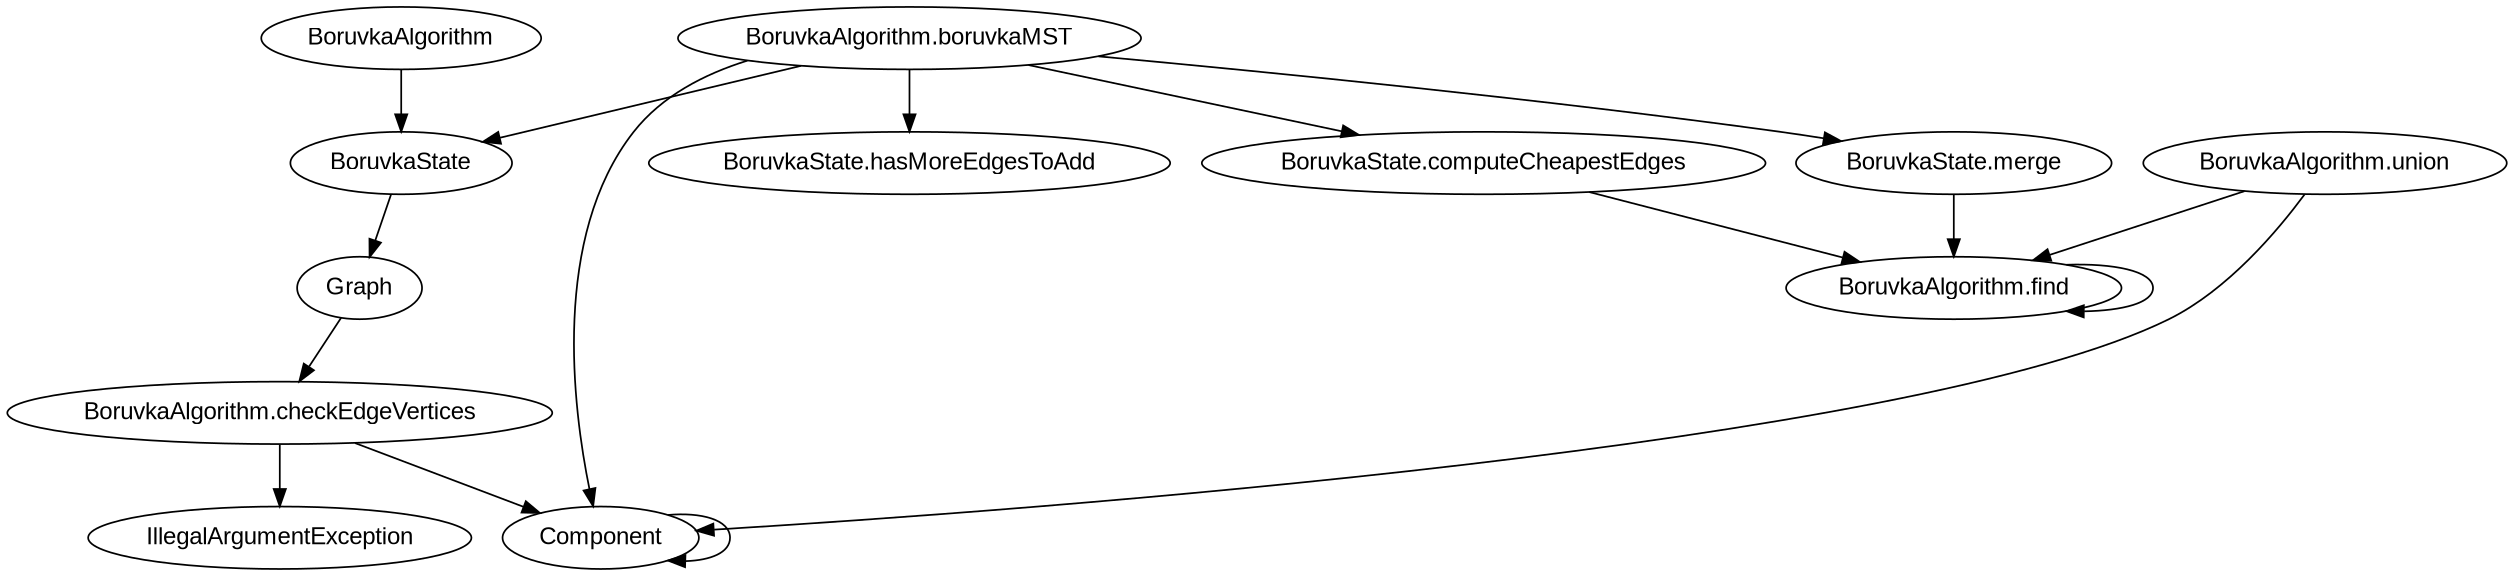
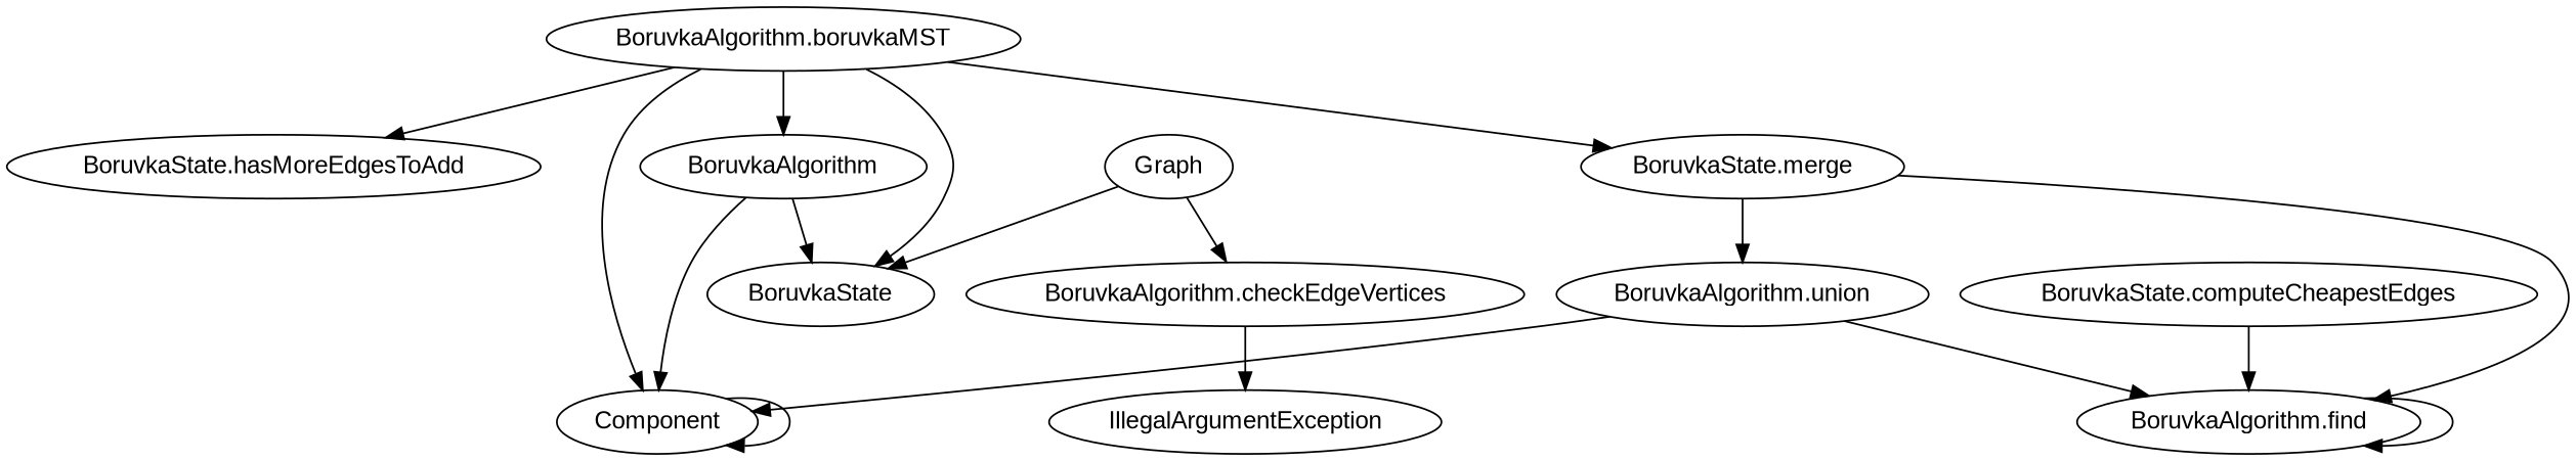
  digraph {
    fontname="Liberation Sans"
    node [fontname="Liberation Sans"]
    edge [fontname="Liberation Sans"]
    BoruvkaAlgorithm
    Component
    BoruvkaState
    "Graph"
    "BoruvkaAlgorithm.checkEdgeVertices"
    IllegalArgumentException
    "BoruvkaAlgorithm.boruvkaMST"
    "BoruvkaState.hasMoreEdgesToAdd"
    "BoruvkaState.computeCheapestEdges"
    "BoruvkaState.merge"
    "BoruvkaAlgorithm.find"
    "BoruvkaAlgorithm.union"
-   "BoruvkaAlgorithm.checkEdgeVertices" -> Component
+   BoruvkaAlgorithm -> Component
    BoruvkaAlgorithm -> BoruvkaState
    Component -> Component
-   BoruvkaState -> "Graph"
+   "Graph" -> BoruvkaState
    "Graph" -> "BoruvkaAlgorithm.checkEdgeVertices"
    "BoruvkaAlgorithm.checkEdgeVertices" -> IllegalArgumentException
    "BoruvkaAlgorithm.boruvkaMST" -> Component
    "BoruvkaAlgorithm.boruvkaMST" -> BoruvkaState
    "BoruvkaAlgorithm.boruvkaMST" -> "BoruvkaState.hasMoreEdgesToAdd"
-   "BoruvkaAlgorithm.boruvkaMST" -> "BoruvkaState.computeCheapestEdges"
+   "BoruvkaAlgorithm.boruvkaMST" -> BoruvkaAlgorithm
    "BoruvkaAlgorithm.boruvkaMST" -> "BoruvkaState.merge"
    "BoruvkaState.computeCheapestEdges" -> "BoruvkaAlgorithm.find"
    "BoruvkaState.merge" -> "BoruvkaAlgorithm.find"
+   "BoruvkaState.merge" -> "BoruvkaAlgorithm.union"
    "BoruvkaAlgorithm.find" -> "BoruvkaAlgorithm.find"
    "BoruvkaAlgorithm.union" -> Component
    "BoruvkaAlgorithm.union" -> "BoruvkaAlgorithm.find"
  }
